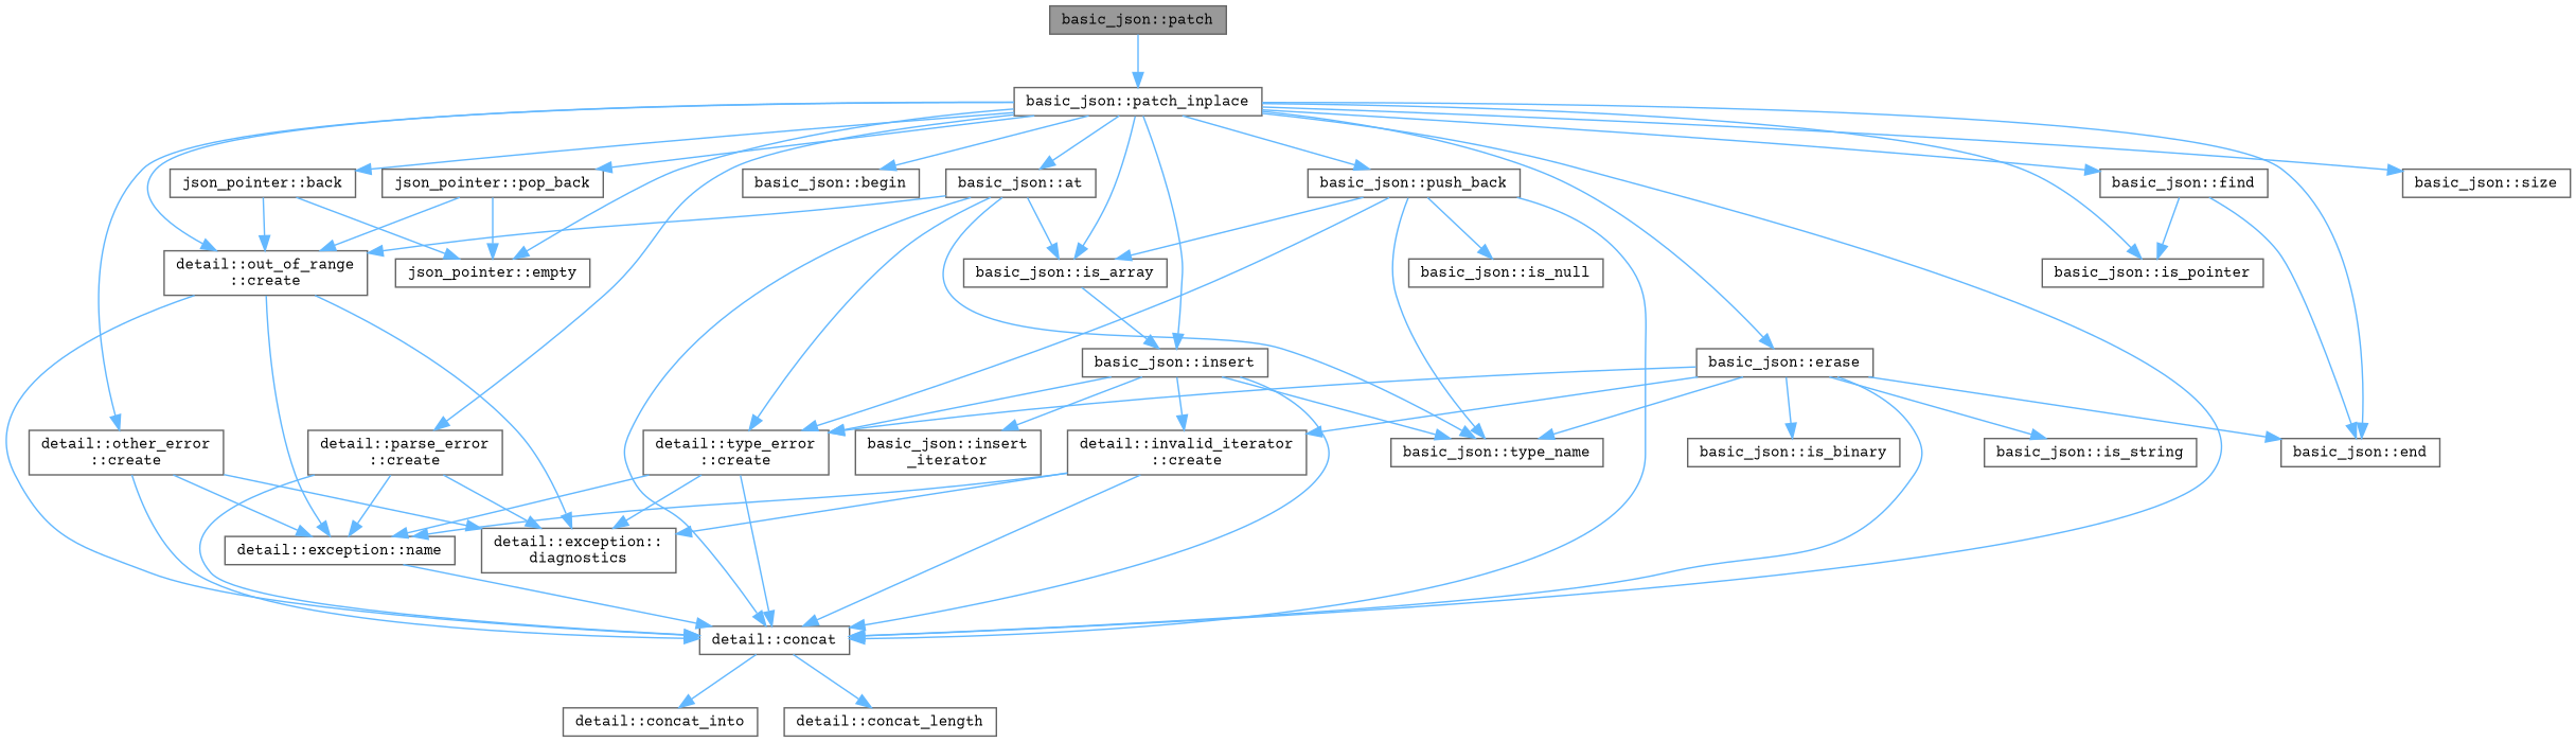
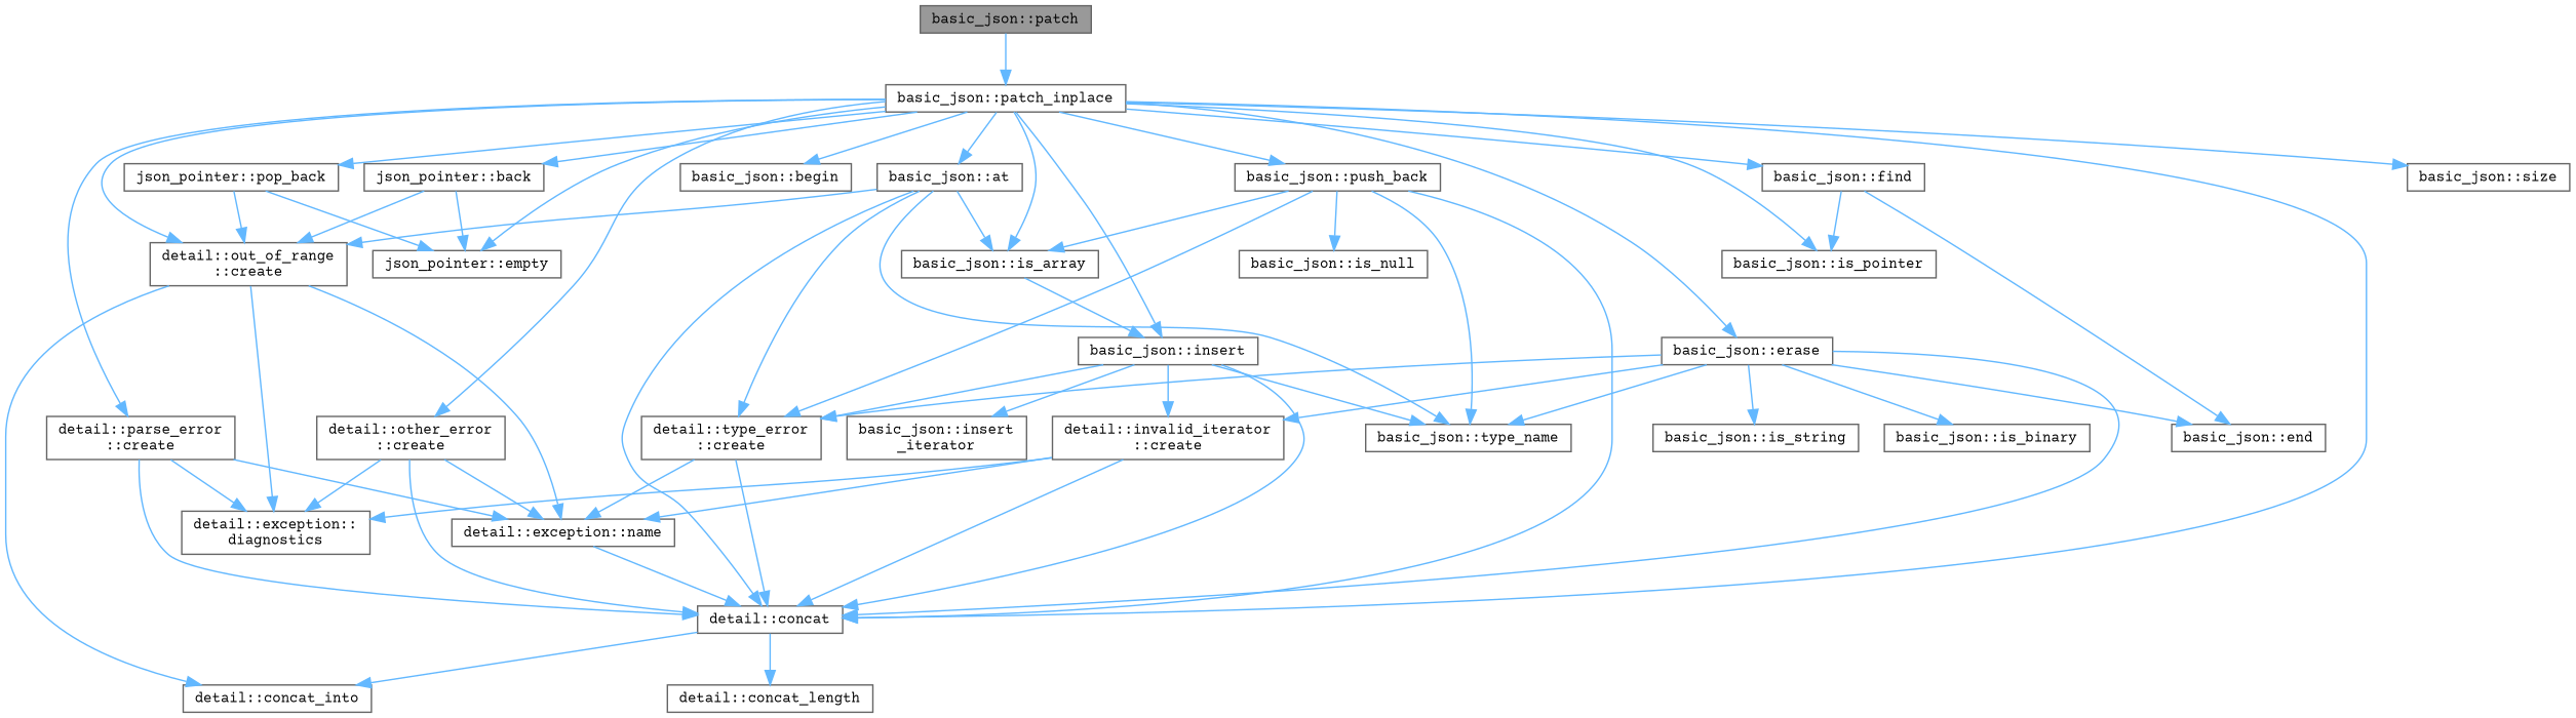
  digraph {
    fontname="Courier Prime"
    rankdir=TB
    node [color=grey40 fillcolor=white fontname="Courier Prime" fontsize=10 shape=box style=filled]
    edge [color=steelblue1 fontname="Courier Prime" fontsize=10 labelfontname=Helvetica labelfontsize=10 style=solid]
    n1 [color=gray40 fillcolor=grey60 fontcolor=black height=0.2 label="basic_json::patch" width=0.4]
    n2 [height=0.2 label="basic_json::patch_inplace" width=0.4]
    n3 [height=0.2 label="basic_json::at" width=0.4]
    n4 [height=0.2 label="detail::concat" width=0.4]
    n5 [height=0.2 label="detail::out_of_range\l::create" width=0.4]
    n6 [height=0.2 label="basic_json::is_array" width=0.4]
    n7 [height=0.2 label="json_pointer::back" width=0.4]
    n8 [height=0.2 label="json_pointer::empty" width=0.4]
    n9 [height=0.2 label="basic_json::begin" width=0.4]
    n10 [height=0.2 label="detail::parse_error\l::create" width=0.4]
    n11 [height=0.2 label="detail::other_error\l::create" width=0.4]
    n12 [height=0.2 label="basic_json::end" width=0.4]
    n13 [height=0.2 label="basic_json::erase" width=0.4]
    n14 [height=0.2 label="basic_json::find" width=0.4]
    n15 [height=0.2 label="basic_json::is_pointer" width=0.4]
    n16 [height=0.2 label="basic_json::insert" width=0.4]
    n17 [height=0.2 label="json_pointer::pop_back" width=0.4]
    n18 [height=0.2 label="basic_json::push_back" width=0.4]
    n19 [height=0.2 label="basic_json::size" width=0.4]
    n20 [height=0.2 label="detail::type_error\l::create" width=0.4]
    n21 [height=0.2 label="basic_json::type_name" width=0.4]
    n22 [height=0.2 label="detail::concat_into" width=0.4]
    n23 [height=0.2 label="detail::concat_length" width=0.4]
    n24 [height=0.2 label="detail::exception::\ldiagnostics" width=0.4]
    n25 [height=0.2 label="detail::exception::name" width=0.4]
    n26 [height=0.2 label="detail::invalid_iterator\l::create" width=0.4]
    n27 [height=0.2 label="basic_json::is_binary" width=0.4]
    n28 [height=0.2 label="basic_json::is_string" width=0.4]
    n29 [height=0.2 label="basic_json::insert\l_iterator" width=0.4]
    n30 [height=0.2 label="basic_json::is_null" width=0.4]
    n1 -> n2
    n2 -> n3
    n2 -> n4
    n2 -> n5
    n2 -> n6
    n2 -> n7
    n2 -> n8
    n2 -> n9
    n2 -> n10
    n2 -> n11
-   n2 -> n12
    n2 -> n13
    n2 -> n14
    n2 -> n15
    n2 -> n16
    n2 -> n17
    n2 -> n18
    n2 -> n19
    n3 -> n4
    n3 -> n5
    n3 -> n6
    n3 -> n20
    n3 -> n21
    n4 -> n22
    n4 -> n23
-   n5 -> n4
+   n5 -> n22
    n5 -> n24
    n5 -> n25
    n6 -> n16
    n7 -> n5
    n7 -> n8
    n10 -> n4
    n10 -> n24
    n10 -> n25
    n11 -> n4
    n11 -> n24
    n11 -> n25
    n13 -> n4
    n13 -> n12
    n13 -> n20
    n13 -> n21
    n13 -> n26
    n13 -> n27
    n13 -> n28
    n14 -> n12
    n14 -> n15
    n16 -> n4
    n16 -> n20
    n16 -> n21
    n16 -> n26
    n16 -> n29
    n17 -> n5
    n17 -> n8
    n18 -> n4
    n18 -> n6
    n18 -> n20
    n18 -> n21
    n18 -> n30
    n20 -> n4
-   n20 -> n24
    n20 -> n25
    n25 -> n4
    n26 -> n4
    n26 -> n24
    n26 -> n25
  }
